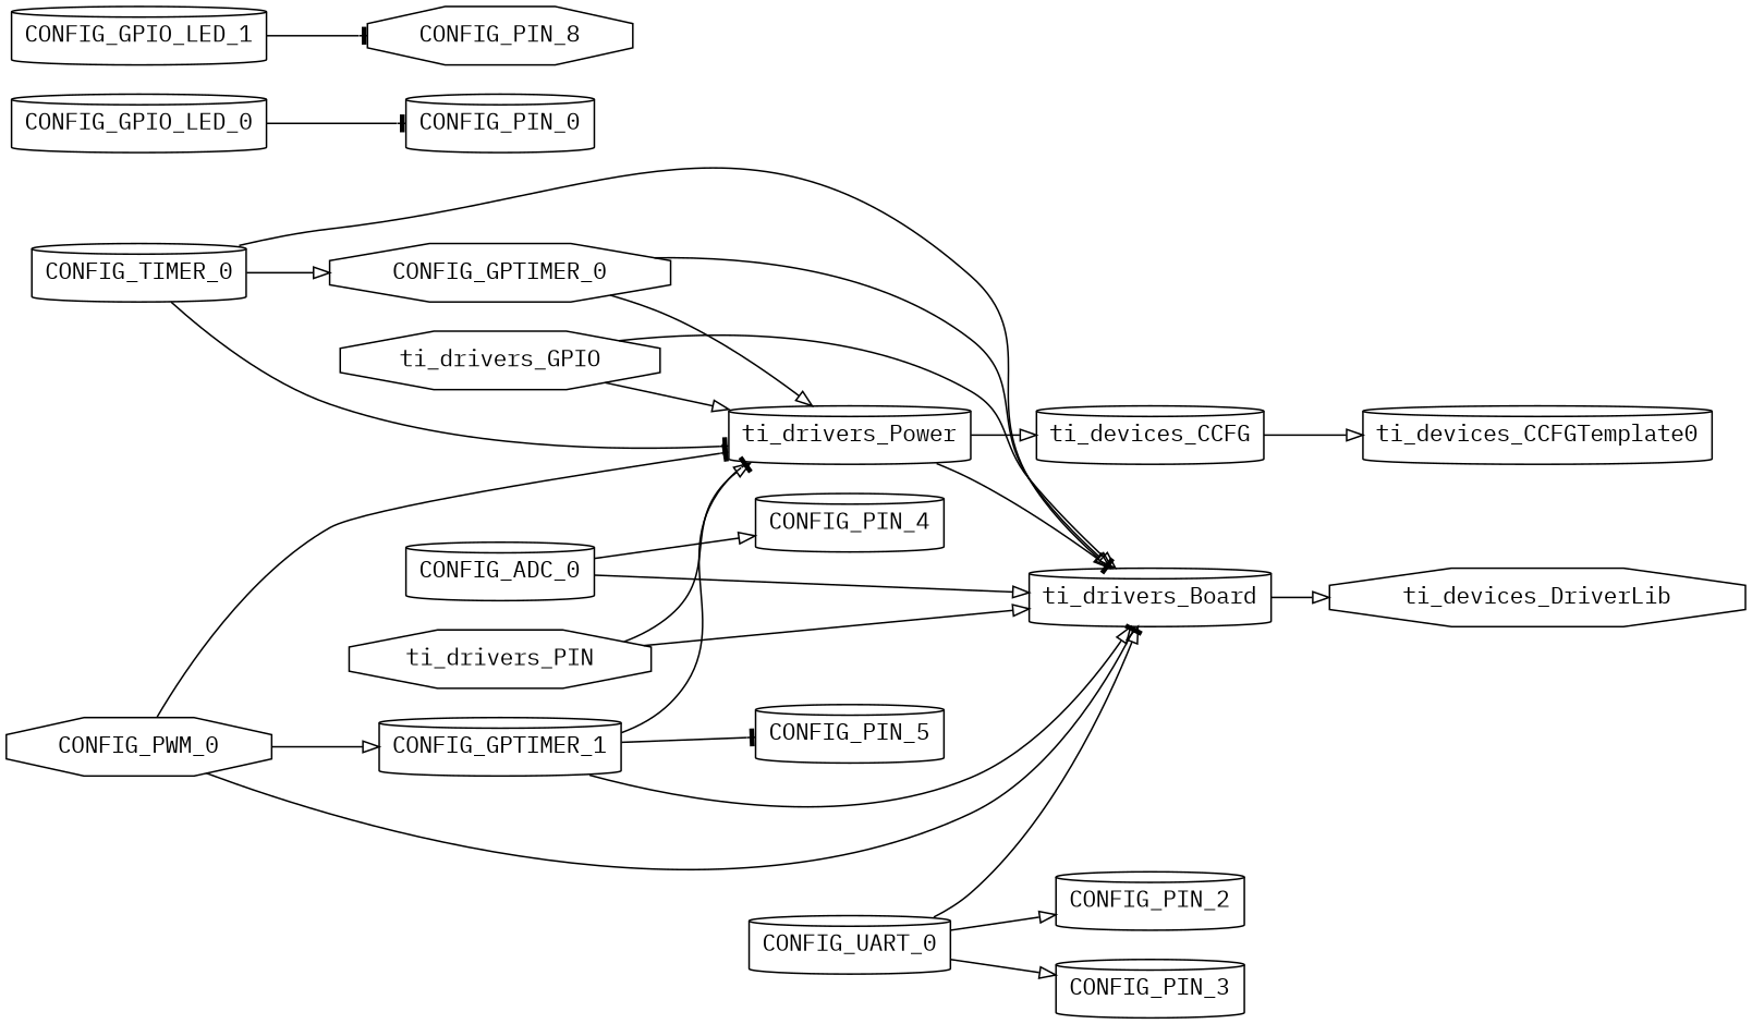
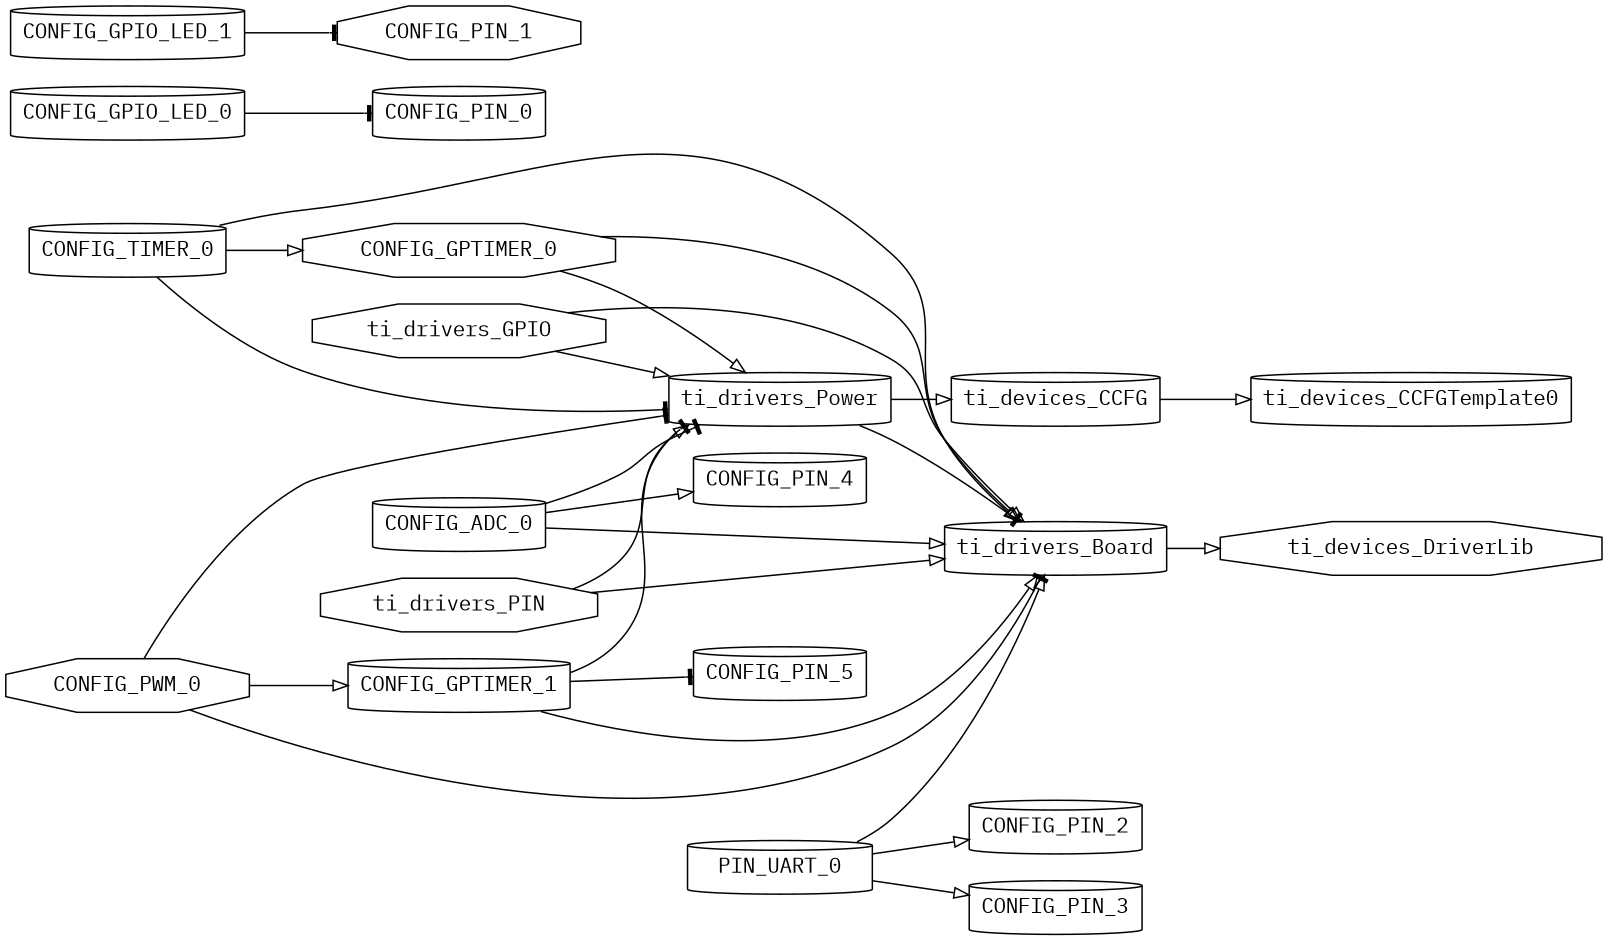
  digraph {
    fontname="IBM Plex Mono"
    rankdir=LR
    node [fontname="IBM Plex Mono" shape=cylinder]
    edge [arrowhead=onormal fontname="IBM Plex Mono"]
    ti_devices_CCFG
    ti_devices_CCFGTemplate0
    CONFIG_ADC_0
    ti_drivers_Power
    ti_drivers_Board
    CONFIG_PIN_4
    ti_devices_DriverLib [shape=octagon]
    ti_drivers_GPIO [shape=octagon]
    CONFIG_GPIO_LED_0
    CONFIG_PIN_0
-   CONFIG_PIN_1 [shape=octagon label=CONFIG_PIN_8]
+   CONFIG_PIN_1 [shape=octagon]
    CONFIG_GPIO_LED_1
    ti_drivers_PIN [shape=octagon]
    CONFIG_PWM_0 [shape=octagon]
    CONFIG_GPTIMER_1
    CONFIG_PIN_5
    CONFIG_TIMER_0
    CONFIG_GPTIMER_0 [shape=octagon]
-   CONFIG_UART_0
+   CONFIG_UART_0 [label=PIN_UART_0]
    CONFIG_PIN_2
    CONFIG_PIN_3
    ti_devices_CCFG -> ti_devices_CCFGTemplate0
+   CONFIG_ADC_0 -> ti_drivers_Power [arrowhead=tee]
    CONFIG_ADC_0 -> ti_drivers_Board
    CONFIG_ADC_0 -> CONFIG_PIN_4
    ti_drivers_Power -> ti_devices_CCFG
    ti_drivers_Power -> ti_drivers_Board [arrowhead=tee]
    ti_drivers_Board -> ti_devices_DriverLib
    ti_drivers_GPIO -> ti_drivers_Power
    ti_drivers_GPIO -> ti_drivers_Board
    CONFIG_GPIO_LED_0 -> CONFIG_PIN_0 [arrowhead=tee]
    CONFIG_GPIO_LED_1 -> CONFIG_PIN_1 [arrowhead=tee]
    ti_drivers_PIN -> ti_drivers_Power
    ti_drivers_PIN -> ti_drivers_Board
    CONFIG_PWM_0 -> ti_drivers_Power [arrowhead=tee]
    CONFIG_PWM_0 -> ti_drivers_Board [arrowhead=tee]
    CONFIG_PWM_0 -> CONFIG_GPTIMER_1
    CONFIG_GPTIMER_1 -> ti_drivers_Power [arrowhead=tee]
    CONFIG_GPTIMER_1 -> ti_drivers_Board
    CONFIG_GPTIMER_1 -> CONFIG_PIN_5 [arrowhead=tee]
    CONFIG_TIMER_0 -> ti_drivers_Power [arrowhead=tee]
    CONFIG_TIMER_0 -> ti_drivers_Board
    CONFIG_TIMER_0 -> CONFIG_GPTIMER_0
    CONFIG_GPTIMER_0 -> ti_drivers_Power
    CONFIG_GPTIMER_0 -> ti_drivers_Board
    CONFIG_UART_0 -> ti_drivers_Board
    CONFIG_UART_0 -> CONFIG_PIN_2
    CONFIG_UART_0 -> CONFIG_PIN_3
  }
